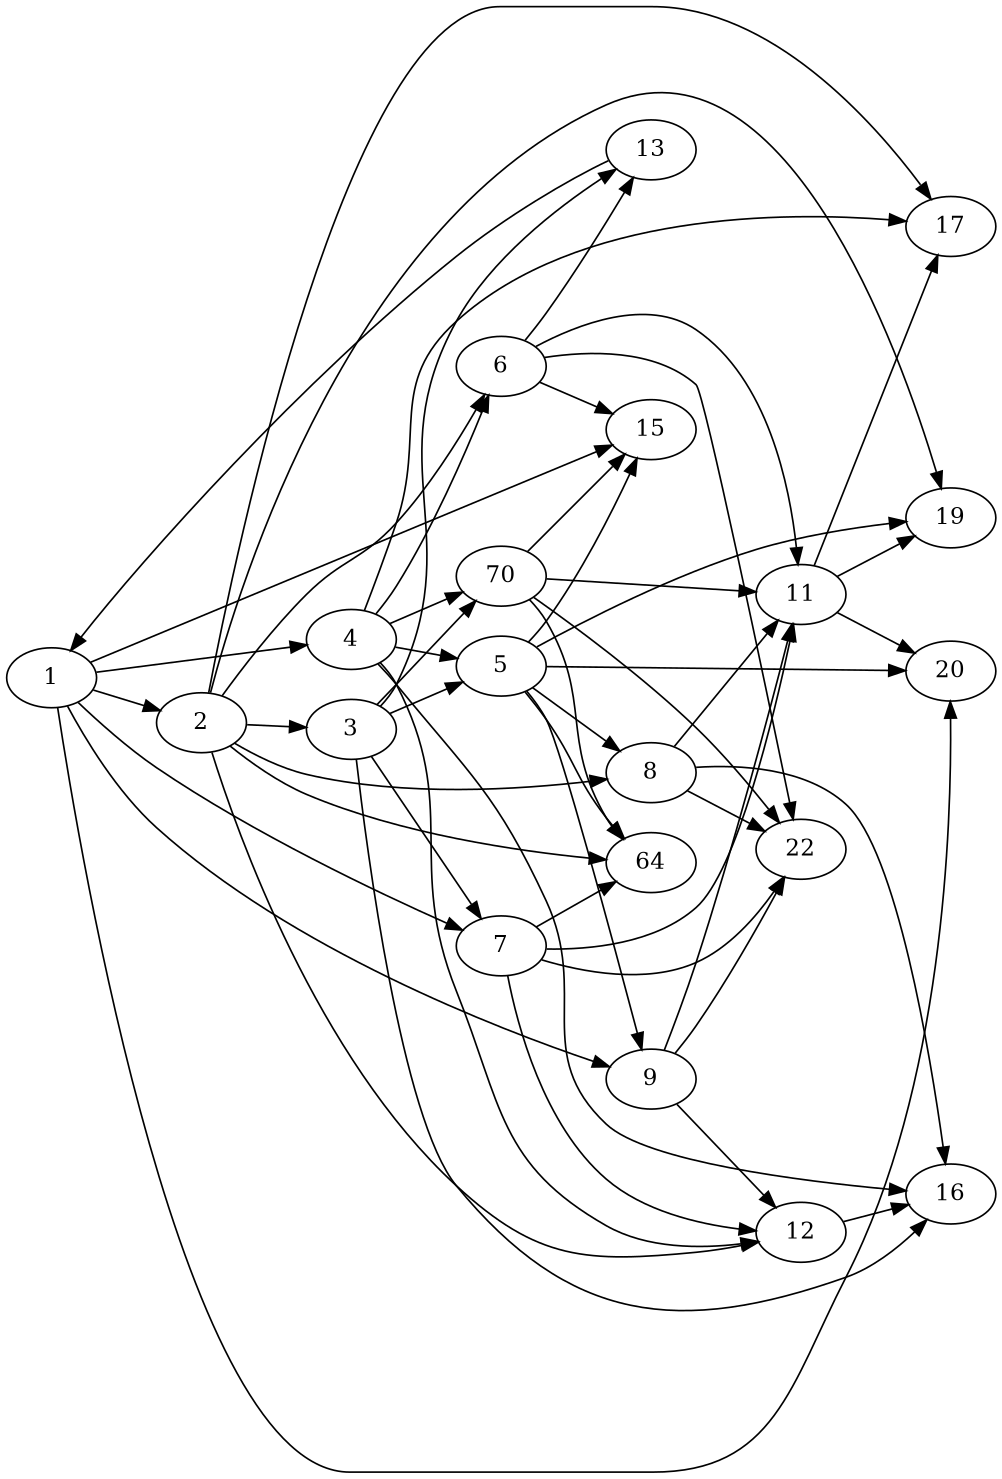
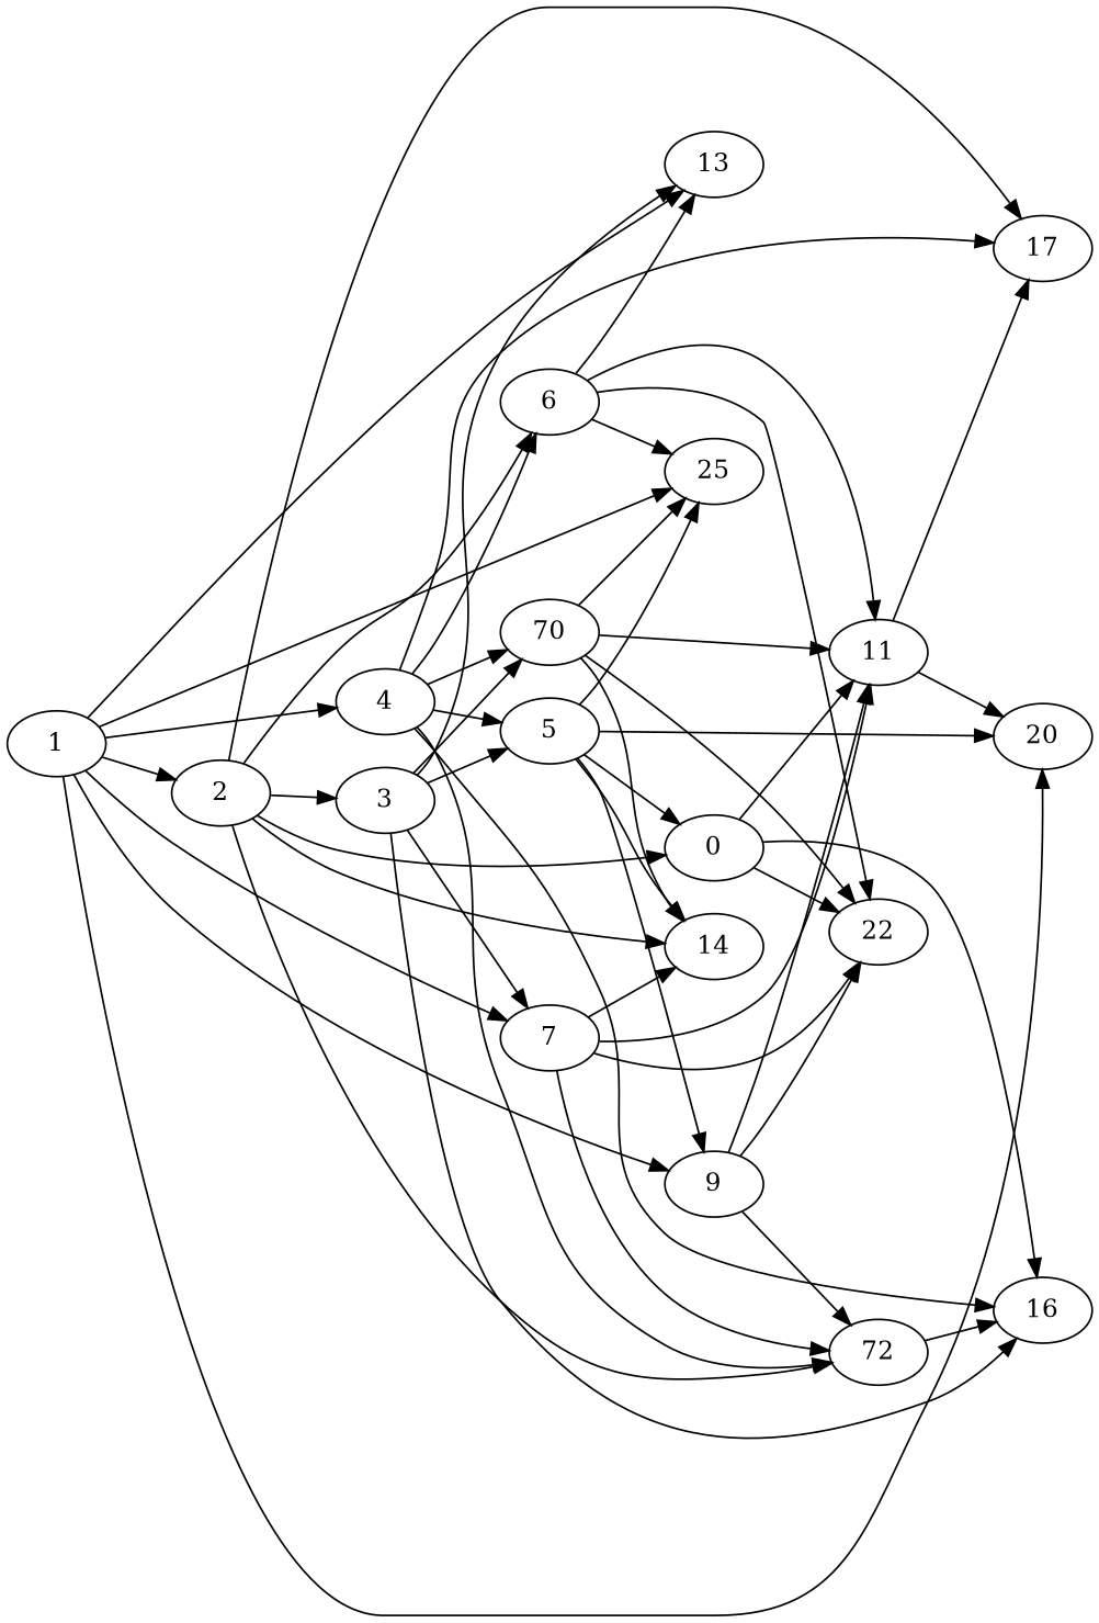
  digraph {
    rankdir=LR
    n1 [label=1]
    n2 [label=2]
    n3 [label=4]
    n4 [label=7]
    n5 [label=9]
    n6 [label=13]
-   n7 [label=15]
+   n7 [label=25]
    n8 [label=20]
    n9 [label=3]
    n10 [label=6]
-   n11 [label=8]
-   n12 [label=12]
-   n13 [label=64]
+   n11 [label=0]
+   n12 [label=72]
+   n13 [label=14]
    n14 [label=17]
-   n15 [label=19]
    n16 [label=5]
    n17 [label=70]
    n18 [label=16]
    n19 [label=11]
    n20 [label=22]
    n1 -> n2
    n1 -> n3
    n1 -> n4
    n1 -> n5
-   n6 -> n1
+   n1 -> n6
    n1 -> n7
    n1 -> n8
    n2 -> n9
    n2 -> n10
    n2 -> n11
    n2 -> n12
    n2 -> n13
    n2 -> n14
-   n2 -> n15
    n3 -> n10
    n3 -> n12
    n3 -> n14
    n3 -> n16
    n3 -> n17
    n3 -> n18
    n4 -> n12
    n4 -> n13
    n4 -> n19
    n4 -> n20
    n5 -> n12
    n5 -> n19
    n5 -> n20
    n9 -> n4
    n9 -> n6
    n9 -> n16
    n9 -> n17
    n9 -> n18
    n10 -> n6
    n10 -> n7
    n10 -> n19
    n10 -> n20
    n11 -> n18
    n11 -> n19
    n11 -> n20
    n12 -> n18
    n16 -> n5
    n16 -> n7
    n16 -> n8
    n16 -> n11
    n16 -> n13
-   n16 -> n15
    n17 -> n7
    n17 -> n13
    n17 -> n19
    n17 -> n20
    n19 -> n8
    n19 -> n14
-   n19 -> n15
  }
